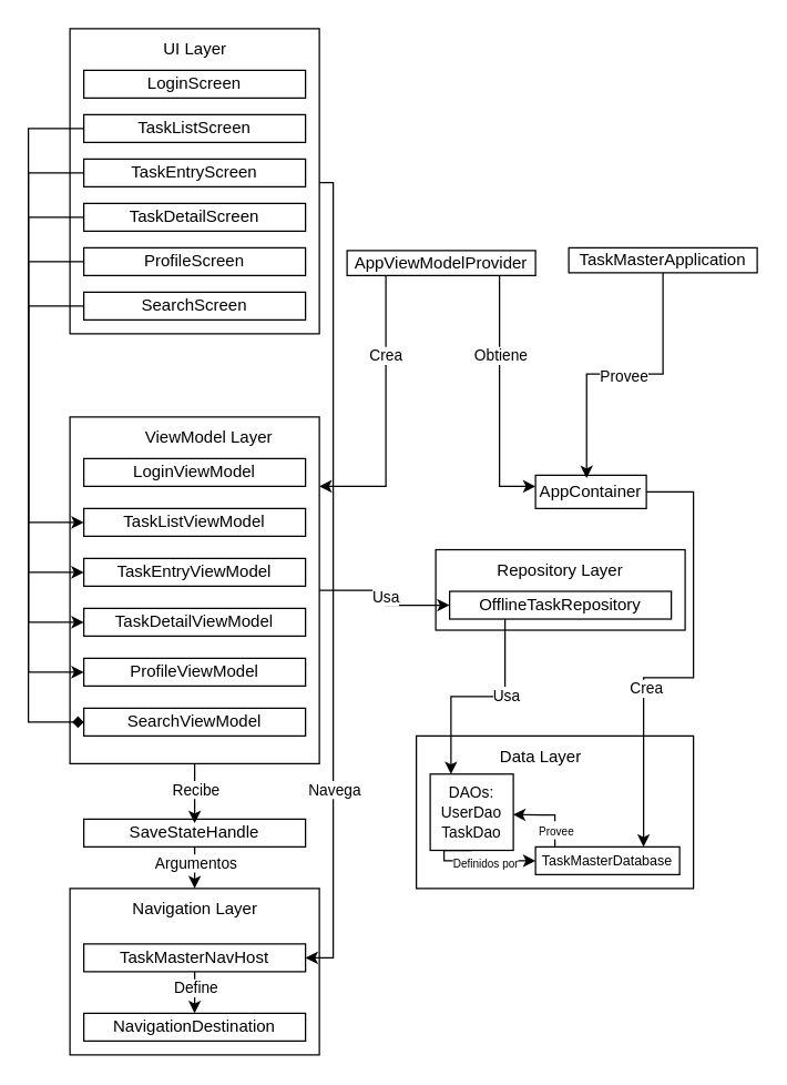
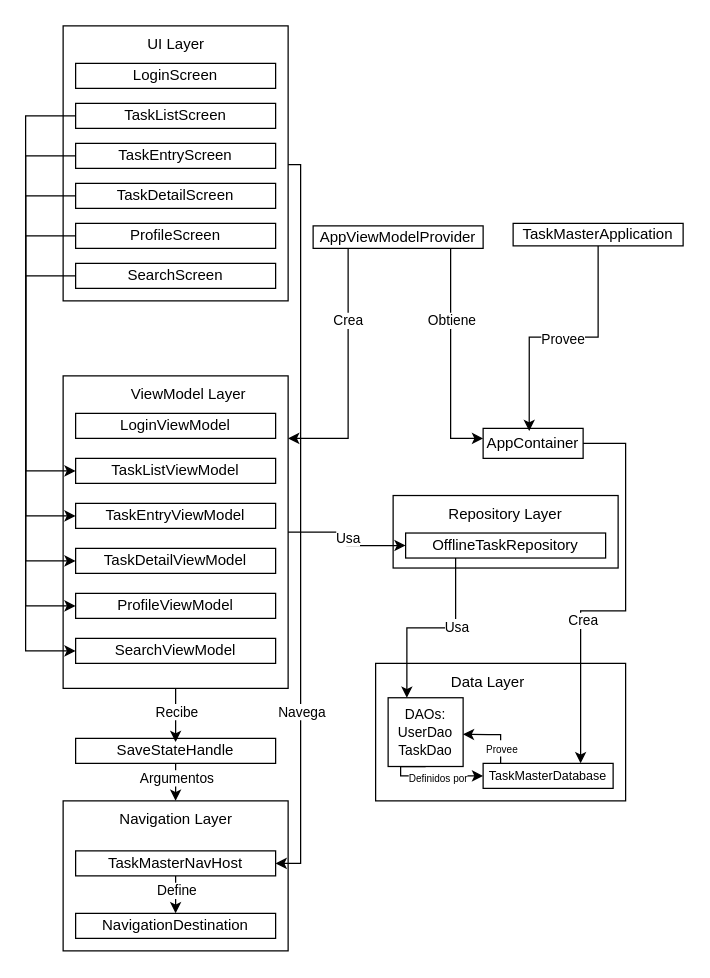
  <mxCell id="0" />
  <mxCell id="1" parent="0" />
  <mxCell id="2" value="" style="rounded=0;whiteSpace=wrap;html=1;fillColor=light-dark(#FFFFFF,#8A8A8A);strokeColor=light-dark(#000000,#000000);" vertex="1" parent="1"><mxGeometry x="50" y="20" width="180" height="220" as="geometry" /></mxCell>
  <mxCell id="3" value="UI Layer" style="text;html=1;align=center;verticalAlign=middle;resizable=0;points=[];autosize=1;strokeColor=none;fillColor=none;" vertex="1" parent="1"><mxGeometry x="105" y="20" width="70" height="30" as="geometry" /></mxCell>
  <mxCell id="4" value="LoginScreen" style="rounded=0;whiteSpace=wrap;html=1;fillColor=light-dark(#FFFFFF,#4D4D4D);" vertex="1" parent="1"><mxGeometry x="60" y="50" width="160" height="20" as="geometry" /></mxCell>
  <mxCell id="5" value="TaskListScreen" style="rounded=0;whiteSpace=wrap;html=1;fillColor=light-dark(#FFFFFF,#4D4D4D);" vertex="1" parent="1"><mxGeometry x="60" y="82" width="160" height="20" as="geometry" /></mxCell>
  <mxCell id="6" value="TaskEntryScreen" style="rounded=0;whiteSpace=wrap;html=1;fillColor=light-dark(#FFFFFF,#4D4D4D);" vertex="1" parent="1"><mxGeometry x="60" y="114" width="160" height="20" as="geometry" /></mxCell>
  <mxCell id="7" value="TaskDetailScreen&lt;span style=&quot;color: rgba(0, 0, 0, 0); font-family: monospace; font-size: 0px; text-align: start; text-wrap-mode: nowrap;&quot;&gt;%3CmxGraphModel%3E%3Croot%3E%3CmxCell%20id%3D%220%22%2F%3E%3CmxCell%20id%3D%221%22%20parent%3D%220%22%2F%3E%3CmxCell%20id%3D%222%22%20value%3D%22TaskEntryScreen%22%20style%3D%22rounded%3D0%3BwhiteSpace%3Dwrap%3Bhtml%3D1%3BfillColor%3Dlight-dark(%23FFFFFF%2C%234D4D4D)%3B%22%20vertex%3D%221%22%20parent%3D%221%22%3E%3CmxGeometry%20x%3D%2240%22%20y%3D%22140%22%20width%3D%22160%22%20height%3D%2240%22%20as%3D%22geometry%22%2F%3E%3C%2FmxCell%3E%3C%2Froot%3E%3C%2FmxGraphModel%3E&lt;/span&gt;" style="rounded=0;whiteSpace=wrap;html=1;fillColor=light-dark(#FFFFFF,#4D4D4D);" vertex="1" parent="1"><mxGeometry x="60" y="146" width="160" height="20" as="geometry" /></mxCell>
  <mxCell id="8" value="ProfileScreen" style="rounded=0;whiteSpace=wrap;html=1;fillColor=light-dark(#FFFFFF,#4D4D4D);" vertex="1" parent="1"><mxGeometry x="60" y="178" width="160" height="20" as="geometry" /></mxCell>
  <mxCell id="9" style="edgeStyle=orthogonalEdgeStyle;rounded=0;orthogonalLoop=1;jettySize=auto;html=1;exitX=0.5;exitY=1;exitDx=0;exitDy=0;" edge="1" parent="1" source="2" target="2"><mxGeometry relative="1" as="geometry" /></mxCell>
  <mxCell id="10" style="edgeStyle=orthogonalEdgeStyle;rounded=0;orthogonalLoop=1;jettySize=auto;html=1;exitX=0.5;exitY=1;exitDx=0;exitDy=0;" edge="1" parent="1" source="2" target="2"><mxGeometry relative="1" as="geometry" /></mxCell>
  <mxCell id="11" value="" style="rounded=0;whiteSpace=wrap;html=1;fillColor=light-dark(#FFFFFF,#8A8A8A);strokeColor=light-dark(#000000,#000000);" vertex="1" parent="1"><mxGeometry x="50" y="300" width="180" height="250" as="geometry" /></mxCell>
  <mxCell id="12" value="ViewModel Layer" style="text;html=1;align=center;verticalAlign=middle;resizable=0;points=[];autosize=1;strokeColor=none;fillColor=none;" vertex="1" parent="1"><mxGeometry x="90" y="300" width="120" height="30" as="geometry" /></mxCell>
  <mxCell id="13" value="LoginViewModel" style="rounded=0;whiteSpace=wrap;html=1;fillColor=light-dark(#FFFFFF,#4D4D4D);" vertex="1" parent="1"><mxGeometry x="60" y="330" width="160" height="20" as="geometry" /></mxCell>
  <mxCell id="14" value="TaskListViewModel" style="rounded=0;whiteSpace=wrap;html=1;fillColor=light-dark(#FFFFFF,#4D4D4D);" vertex="1" parent="1"><mxGeometry x="60" y="366" width="160" height="20" as="geometry" /></mxCell>
  <mxCell id="15" value="TaskEntryViewModel" style="rounded=0;whiteSpace=wrap;html=1;fillColor=light-dark(#FFFFFF,#4D4D4D);" vertex="1" parent="1"><mxGeometry x="60" y="402" width="160" height="20" as="geometry" /></mxCell>
  <mxCell id="16" value="TaskDetailViewModel" style="rounded=0;whiteSpace=wrap;html=1;fillColor=light-dark(#FFFFFF,#4D4D4D);" vertex="1" parent="1"><mxGeometry x="60" y="438" width="160" height="20" as="geometry" /></mxCell>
  <mxCell id="17" value="ProfileViewModel" style="rounded=0;whiteSpace=wrap;html=1;fillColor=light-dark(#FFFFFF,#4D4D4D);" vertex="1" parent="1"><mxGeometry x="60" y="474" width="160" height="20" as="geometry" /></mxCell>
  <mxCell id="18" style="edgeStyle=orthogonalEdgeStyle;rounded=0;orthogonalLoop=1;jettySize=auto;html=1;exitX=0.5;exitY=1;exitDx=0;exitDy=0;" edge="1" parent="1" source="11" target="11"><mxGeometry relative="1" as="geometry" /></mxCell>
  <mxCell id="19" style="edgeStyle=orthogonalEdgeStyle;rounded=0;orthogonalLoop=1;jettySize=auto;html=1;exitX=0.5;exitY=1;exitDx=0;exitDy=0;" edge="1" parent="1" source="11" target="11"><mxGeometry relative="1" as="geometry" /></mxCell>
  <mxCell id="20" value="SearchScreen" style="rounded=0;whiteSpace=wrap;html=1;fillColor=light-dark(#FFFFFF,#4D4D4D);" vertex="1" parent="1"><mxGeometry x="60" y="210" width="160" height="20" as="geometry" /></mxCell>
  <mxCell id="21" value="SearchViewModel" style="rounded=0;whiteSpace=wrap;html=1;fillColor=light-dark(#FFFFFF,#4D4D4D);" vertex="1" parent="1"><mxGeometry x="60" y="510" width="160" height="20" as="geometry" /></mxCell>
  <mxCell id="22" style="edgeStyle=orthogonalEdgeStyle;rounded=0;orthogonalLoop=1;jettySize=auto;html=1;exitX=0;exitY=0.5;exitDx=0;exitDy=0;entryX=0;entryY=0.5;entryDx=0;entryDy=0;" edge="1" parent="1" source="5" target="14"><mxGeometry relative="1" as="geometry"><Array as="points"><mxPoint x="20" y="92" /><mxPoint x="20" y="376" /></Array></mxGeometry></mxCell>
  <mxCell id="23" style="edgeStyle=orthogonalEdgeStyle;rounded=0;orthogonalLoop=1;jettySize=auto;html=1;exitX=0;exitY=0.5;exitDx=0;exitDy=0;entryX=0;entryY=0.5;entryDx=0;entryDy=0;" edge="1" parent="1" source="6" target="15"><mxGeometry relative="1" as="geometry"><Array as="points"><mxPoint x="20" y="124" /><mxPoint x="20" y="412" /></Array></mxGeometry></mxCell>
  <mxCell id="24" style="edgeStyle=orthogonalEdgeStyle;rounded=0;orthogonalLoop=1;jettySize=auto;html=1;exitX=0;exitY=0.5;exitDx=0;exitDy=0;entryX=0;entryY=0.5;entryDx=0;entryDy=0;" edge="1" parent="1" source="7" target="16"><mxGeometry relative="1" as="geometry"><Array as="points"><mxPoint x="20" y="156" /><mxPoint x="20" y="448" /></Array></mxGeometry></mxCell>
  <mxCell id="25" style="edgeStyle=orthogonalEdgeStyle;rounded=0;orthogonalLoop=1;jettySize=auto;html=1;exitX=0;exitY=0.5;exitDx=0;exitDy=0;entryX=0;entryY=0.5;entryDx=0;entryDy=0;" edge="1" parent="1" source="8" target="17"><mxGeometry relative="1" as="geometry"><Array as="points"><mxPoint x="20" y="188" /><mxPoint x="20" y="484" /></Array></mxGeometry></mxCell>
- <mxCell id="26" style="edgeStyle=orthogonalEdgeStyle;rounded=0;orthogonalLoop=1;jettySize=auto;html=1;exitX=0;exitY=0.5;exitDx=0;exitDy=0;entryX=0;entryY=0.5;entryDx=0;entryDy=0;endArrow=diamond;" edge="1" parent="1" source="20" target="21"><mxGeometry relative="1" as="geometry"><Array as="points"><mxPoint x="20" y="220" /><mxPoint x="20" y="520" /></Array></mxGeometry></mxCell>
+ <mxCell id="26" style="edgeStyle=orthogonalEdgeStyle;rounded=0;orthogonalLoop=1;jettySize=auto;html=1;exitX=0;exitY=0.5;exitDx=0;exitDy=0;entryX=0;entryY=0.5;entryDx=0;entryDy=0;" edge="1" parent="1" source="20" target="21"><mxGeometry relative="1" as="geometry"><Array as="points"><mxPoint x="20" y="220" /><mxPoint x="20" y="520" /></Array></mxGeometry></mxCell>
  <mxCell id="27" value="TaskMasterApplication" style="rounded=0;whiteSpace=wrap;html=1;" vertex="1" parent="1"><mxGeometry x="410" y="178" width="136" height="18" as="geometry" /></mxCell>
  <mxCell id="28" style="edgeStyle=orthogonalEdgeStyle;rounded=0;orthogonalLoop=1;jettySize=auto;html=1;exitX=0.5;exitY=1;exitDx=0;exitDy=0;" edge="1" parent="1"><mxGeometry relative="1" as="geometry"><mxPoint x="278" y="185.5" as="sourcePoint" /><mxPoint x="230" y="350" as="targetPoint" /><Array as="points"><mxPoint x="278" y="350" /></Array></mxGeometry></mxCell>
  <mxCell id="29" value="Crea" style="edgeLabel;html=1;align=center;verticalAlign=middle;resizable=0;points=[];" vertex="1" connectable="0" parent="28"><mxGeometry x="-0.345" y="-1" relative="1" as="geometry"><mxPoint as="offset" /></mxGeometry></mxCell>
  <mxCell id="30" style="edgeStyle=orthogonalEdgeStyle;rounded=0;orthogonalLoop=1;jettySize=auto;html=1;" edge="1" parent="1" source="32" target="33"><mxGeometry relative="1" as="geometry"><Array as="points"><mxPoint x="360" y="350" /></Array></mxGeometry></mxCell>
  <mxCell id="31" value="Obtiene" style="edgeLabel;html=1;align=center;verticalAlign=middle;resizable=0;points=[];" vertex="1" connectable="0" parent="30"><mxGeometry x="-0.358" relative="1" as="geometry"><mxPoint as="offset" /></mxGeometry></mxCell>
  <mxCell id="32" value="AppViewModelProvider" style="rounded=0;whiteSpace=wrap;html=1;" vertex="1" parent="1"><mxGeometry x="250" y="180" width="136" height="18" as="geometry" /></mxCell>
  <mxCell id="33" value="AppContainer" style="rounded=0;whiteSpace=wrap;html=1;" vertex="1" parent="1"><mxGeometry x="386" y="342" width="80" height="24" as="geometry" /></mxCell>
  <mxCell id="34" style="edgeStyle=orthogonalEdgeStyle;rounded=0;orthogonalLoop=1;jettySize=auto;html=1;exitX=0.5;exitY=1;exitDx=0;exitDy=0;entryX=0.461;entryY=0.088;entryDx=0;entryDy=0;entryPerimeter=0;" edge="1" parent="1" source="27" target="33"><mxGeometry relative="1" as="geometry" /></mxCell>
  <mxCell id="35" value="Provee" style="edgeLabel;html=1;align=center;verticalAlign=middle;resizable=0;points=[];" vertex="1" connectable="0" parent="34"><mxGeometry x="0.004" y="1" relative="1" as="geometry"><mxPoint as="offset" /></mxGeometry></mxCell>
  <mxCell id="36" value="" style="rounded=0;whiteSpace=wrap;html=1;fillColor=light-dark(#FFFFFF,#8A8A8A);strokeColor=light-dark(#000000,#000000);" vertex="1" parent="1"><mxGeometry x="314" y="395.72" width="180" height="58" as="geometry" /></mxCell>
  <mxCell id="37" value="Repository Layer" style="text;html=1;align=center;verticalAlign=middle;whiteSpace=wrap;rounded=0;" vertex="1" parent="1"><mxGeometry x="354" y="395.72" width="100" height="30" as="geometry" /></mxCell>
  <mxCell id="38" value="OfflineTaskRepository" style="rounded=0;whiteSpace=wrap;html=1;fillColor=light-dark(#FFFFFF,#4D4D4D);" vertex="1" parent="1"><mxGeometry x="324" y="425.72" width="160" height="20" as="geometry" /></mxCell>
  <mxCell id="39" style="edgeStyle=orthogonalEdgeStyle;rounded=0;orthogonalLoop=1;jettySize=auto;html=1;exitX=0.5;exitY=1;exitDx=0;exitDy=0;" edge="1" parent="1" source="36" target="36"><mxGeometry relative="1" as="geometry" /></mxCell>
  <mxCell id="40" style="edgeStyle=orthogonalEdgeStyle;rounded=0;orthogonalLoop=1;jettySize=auto;html=1;exitX=1;exitY=0.5;exitDx=0;exitDy=0;" edge="1" parent="1" source="11" target="38"><mxGeometry relative="1" as="geometry" /></mxCell>
  <mxCell id="41" value="Usa" style="edgeLabel;html=1;align=center;verticalAlign=middle;resizable=0;points=[];" vertex="1" connectable="0" parent="40"><mxGeometry x="-0.024" relative="1" as="geometry"><mxPoint as="offset" /></mxGeometry></mxCell>
  <mxCell id="42" value="" style="rounded=0;whiteSpace=wrap;html=1;fillColor=light-dark(#FFFFFF,#8A8A8A);strokeColor=light-dark(#000000,#000000);" vertex="1" parent="1"><mxGeometry x="300" y="530" width="200" height="110" as="geometry" /></mxCell>
  <mxCell id="43" value="Data Layer" style="text;html=1;align=center;verticalAlign=middle;whiteSpace=wrap;rounded=0;" vertex="1" parent="1"><mxGeometry x="340" y="530" width="100" height="30" as="geometry" /></mxCell>
  <mxCell id="44" value="&lt;font style=&quot;font-size: 11px;&quot;&gt;DAOs:&lt;/font&gt;&lt;div&gt;&lt;font style=&quot;font-size: 11px;&quot;&gt;UserDao&lt;/font&gt;&lt;/div&gt;&lt;div&gt;&lt;font style=&quot;font-size: 11px;&quot;&gt;TaskDao&lt;/font&gt;&lt;/div&gt;" style="rounded=0;whiteSpace=wrap;html=1;fillColor=light-dark(#FFFFFF,#4D4D4D);" vertex="1" parent="1"><mxGeometry x="310" y="557.5" width="60" height="55" as="geometry" /></mxCell>
  <mxCell id="45" value="&lt;font style=&quot;font-size: 10px;&quot;&gt;TaskMasterDatabase&lt;/font&gt;" style="rounded=0;whiteSpace=wrap;html=1;fillColor=light-dark(#FFFFFF,#4D4D4D);" vertex="1" parent="1"><mxGeometry x="386" y="610" width="104" height="20" as="geometry" /></mxCell>
  <mxCell id="46" style="edgeStyle=orthogonalEdgeStyle;rounded=0;orthogonalLoop=1;jettySize=auto;html=1;exitX=0.5;exitY=1;exitDx=0;exitDy=0;entryX=0;entryY=0.5;entryDx=0;entryDy=0;" edge="1" parent="1" source="44" target="45"><mxGeometry relative="1" as="geometry"><Array as="points"><mxPoint x="320" y="613" /><mxPoint x="320" y="620" /></Array></mxGeometry></mxCell>
  <mxCell id="47" value="&lt;font style=&quot;font-size: 8px;&quot;&gt;Definidos por&lt;/font&gt;" style="edgeLabel;html=1;align=center;verticalAlign=middle;resizable=0;points=[];" vertex="1" connectable="0" parent="46"><mxGeometry x="0.006" relative="1" as="geometry"><mxPoint x="10" as="offset" /></mxGeometry></mxCell>
  <mxCell id="48" style="edgeStyle=orthogonalEdgeStyle;rounded=0;orthogonalLoop=1;jettySize=auto;html=1;entryX=0.997;entryY=0.532;entryDx=0;entryDy=0;entryPerimeter=0;" edge="1" parent="1" source="45" target="44"><mxGeometry relative="1" as="geometry"><Array as="points"><mxPoint x="400" y="587" /><mxPoint x="390" y="587" /></Array></mxGeometry></mxCell>
  <mxCell id="49" value="&lt;font style=&quot;font-size: 8px;&quot;&gt;Provee&lt;/font&gt;" style="edgeLabel;html=1;align=center;verticalAlign=middle;resizable=0;points=[];" vertex="1" connectable="0" parent="48"><mxGeometry x="-0.522" relative="1" as="geometry"><mxPoint as="offset" /></mxGeometry></mxCell>
  <mxCell id="50" style="edgeStyle=orthogonalEdgeStyle;rounded=0;orthogonalLoop=1;jettySize=auto;html=1;entryX=0.75;entryY=0;entryDx=0;entryDy=0;" edge="1" parent="1" source="33" target="45"><mxGeometry relative="1" as="geometry"><Array as="points"><mxPoint x="500" y="354" /><mxPoint x="500" y="488" /><mxPoint x="464" y="488" /></Array></mxGeometry></mxCell>
  <mxCell id="51" value="Crea" style="edgeLabel;html=1;align=center;verticalAlign=middle;resizable=0;points=[];" vertex="1" connectable="0" parent="50"><mxGeometry x="0.294" y="1" relative="1" as="geometry"><mxPoint as="offset" /></mxGeometry></mxCell>
  <mxCell id="52" value="SaveStateHandle" style="rounded=0;whiteSpace=wrap;html=1;fillColor=light-dark(#FFFFFF,#4D4D4D);" vertex="1" parent="1"><mxGeometry x="60" y="590" width="160" height="20" as="geometry" /></mxCell>
  <mxCell id="53" style="edgeStyle=orthogonalEdgeStyle;rounded=0;orthogonalLoop=1;jettySize=auto;html=1;" edge="1" parent="1" source="11"><mxGeometry relative="1" as="geometry"><mxPoint x="140" y="593" as="targetPoint" /><Array as="points"><mxPoint x="140" y="593" /></Array></mxGeometry></mxCell>
  <mxCell id="54" value="Recibe" style="edgeLabel;html=1;align=center;verticalAlign=middle;resizable=0;points=[];" vertex="1" connectable="0" parent="53"><mxGeometry x="-0.18" relative="1" as="geometry"><mxPoint as="offset" /></mxGeometry></mxCell>
  <mxCell id="55" value="" style="rounded=0;whiteSpace=wrap;html=1;fillColor=light-dark(#FFFFFF,#8A8A8A);strokeColor=light-dark(#000000,#000000);" vertex="1" parent="1"><mxGeometry x="50" y="640" width="180" height="120" as="geometry" /></mxCell>
  <mxCell id="56" value="Navigation Layer" style="text;html=1;align=center;verticalAlign=middle;resizable=0;points=[];autosize=1;strokeColor=none;fillColor=none;" vertex="1" parent="1"><mxGeometry x="85" y="640" width="110" height="30" as="geometry" /></mxCell>
  <mxCell id="57" style="edgeStyle=orthogonalEdgeStyle;rounded=0;orthogonalLoop=1;jettySize=auto;html=1;entryX=0.5;entryY=0;entryDx=0;entryDy=0;" edge="1" parent="1" source="59" target="60"><mxGeometry relative="1" as="geometry" /></mxCell>
  <mxCell id="58" value="Define" style="edgeLabel;html=1;align=center;verticalAlign=middle;resizable=0;points=[];" vertex="1" connectable="0" parent="57"><mxGeometry x="0.224" relative="1" as="geometry"><mxPoint as="offset" /></mxGeometry></mxCell>
  <mxCell id="59" value="TaskMasterNavHost" style="rounded=0;whiteSpace=wrap;html=1;fillColor=light-dark(#FFFFFF,#4D4D4D);" vertex="1" parent="1"><mxGeometry x="60" y="680" width="160" height="20" as="geometry" /></mxCell>
  <mxCell id="60" value="NavigationDestination" style="rounded=0;whiteSpace=wrap;html=1;fillColor=light-dark(#FFFFFF,#4D4D4D);" vertex="1" parent="1"><mxGeometry x="60" y="730" width="160" height="20" as="geometry" /></mxCell>
  <mxCell id="61" style="edgeStyle=orthogonalEdgeStyle;rounded=0;orthogonalLoop=1;jettySize=auto;html=1;entryX=0.5;entryY=0;entryDx=0;entryDy=0;entryPerimeter=0;" edge="1" parent="1" source="52" target="56"><mxGeometry relative="1" as="geometry" /></mxCell>
  <mxCell id="62" value="Argumentos" style="edgeLabel;html=1;align=center;verticalAlign=middle;resizable=0;points=[];" vertex="1" connectable="0" parent="61"><mxGeometry x="0.54" y="-1" relative="1" as="geometry"><mxPoint x="1" y="-8" as="offset" /></mxGeometry></mxCell>
  <mxCell id="63" style="edgeStyle=orthogonalEdgeStyle;rounded=0;orthogonalLoop=1;jettySize=auto;html=1;" edge="1" parent="1"><mxGeometry relative="1" as="geometry"><mxPoint x="230" y="131" as="sourcePoint" /><mxPoint x="220" y="690" as="targetPoint" /><Array as="points"><mxPoint x="240" y="130.72" /><mxPoint x="240" y="690.72" /></Array></mxGeometry></mxCell>
  <mxCell id="64" value="Navega" style="edgeLabel;html=1;align=center;verticalAlign=middle;resizable=0;points=[];" vertex="1" connectable="0" parent="63"><mxGeometry x="0.518" relative="1" as="geometry"><mxPoint as="offset" /></mxGeometry></mxCell>
  <mxCell id="65" style="edgeStyle=orthogonalEdgeStyle;rounded=0;orthogonalLoop=1;jettySize=auto;html=1;exitX=0.25;exitY=1;exitDx=0;exitDy=0;entryX=0.25;entryY=0;entryDx=0;entryDy=0;" edge="1" parent="1" source="38" target="44"><mxGeometry relative="1" as="geometry" /></mxCell>
  <mxCell id="66" value="Usa" style="edgeLabel;html=1;align=center;verticalAlign=middle;resizable=0;points=[];" vertex="1" connectable="0" parent="65"><mxGeometry x="-0.276" relative="1" as="geometry"><mxPoint as="offset" /></mxGeometry></mxCell>
